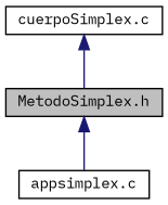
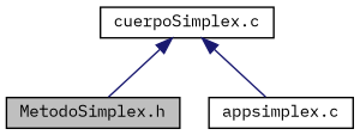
  digraph {
    fontname="IBM Plex Mono"
    node [color=black fillcolor=white fontname="IBM Plex Mono" fontsize=10 shape=record style=filled]
    edge [color=midnightblue dir=back fontname="IBM Plex Mono" fontsize=10 labelfontname=Helvetica labelfontsize=10 style=solid]
    n1 [fillcolor=grey75 fontcolor=black height=0.2 label="MetodoSimplex.h" width=0.4]
    n2 [height=0.2 label="appsimplex.c" width=0.4]
    n3 [height=0.2 label="cuerpoSimplex.c" width=0.4]
-   n1 -> n2
+   n3 -> n2
    n3 -> n1
  }
